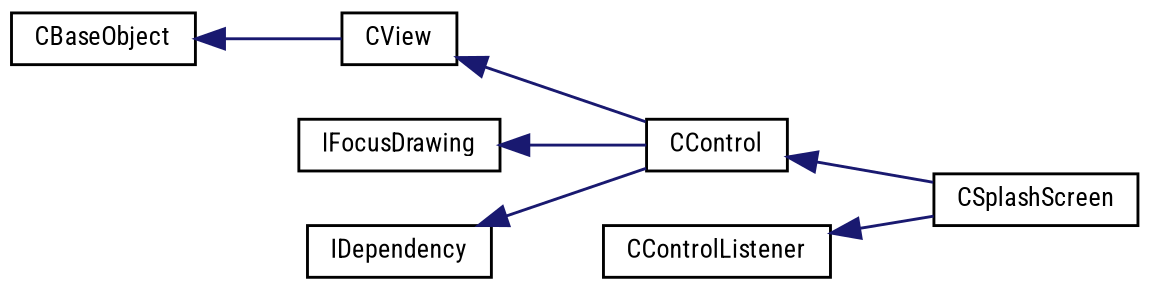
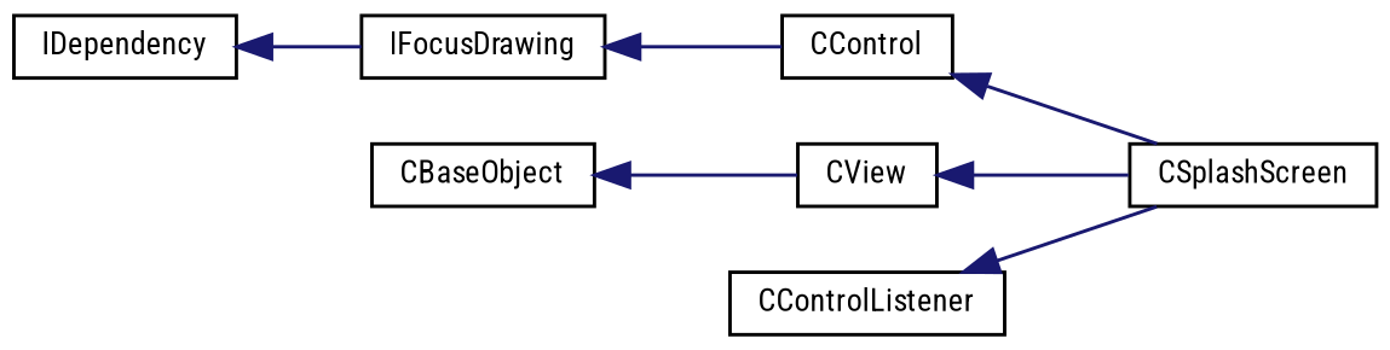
  digraph {
    fontname="Roboto Condensed"
    rankdir=LR
    node [color=black fontname="Roboto Condensed" fontsize=9 shape=record]
    edge [color=midnightblue dir=back fontname="Roboto Condensed" fontsize=9 labelfontname=Arial labelfontsize=9 style=solid]
    n1 [height=0.2 label=CSplashScreen width=0.4]
    n2 [height=0.2 label=CControl width=0.4]
    n3 [height=0.2 label=CView width=0.4]
    n4 [height=0.2 label=CBaseObject width=0.4]
    n5 [height=0.2 label=IFocusDrawing width=0.4]
    n6 [height=0.2 label=IDependency width=0.4]
    n7 [height=0.2 label=CControlListener width=0.4]
    n2 -> n1
-   n3 -> n2
+   n3 -> n1
    n4 -> n3
    n5 -> n2
-   n6 -> n2
+   n6 -> n5
    n7 -> n1
  }
